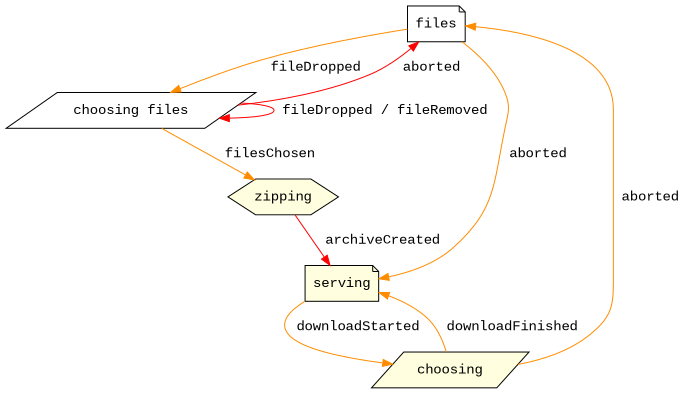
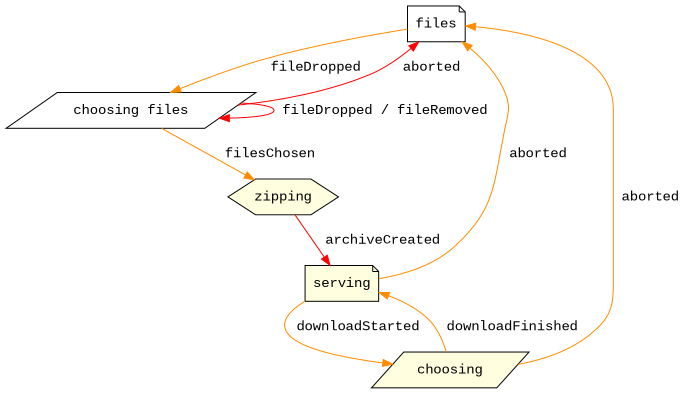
  digraph {
    fontname="Liberation Mono"
    node [fillcolor=lightyellow fontname="Liberation Mono" shape=note style=filled]
    edge [color=darkorange fontname="Liberation Mono"]
    n1 [fillcolor=white label=files]
    "choosing files" [fillcolor=white shape=parallelogram]
    zipping [shape=hexagon]
    serving
    n5 [label=choosing shape=parallelogram]
    n1 -> "choosing files" [label=" fileDropped "]
    "choosing files" -> n1 [color=red label=" aborted "]
    "choosing files" -> "choosing files" [color=red label=" fileDropped / fileRemoved "]
    "choosing files" -> zipping [label=" filesChosen "]
    zipping -> serving [color=red label=" archiveCreated "]
-   n1 -> serving [label=" aborted "]
+   serving -> n1 [label=" aborted "]
    serving -> n5 [label=" downloadStarted "]
    n5 -> n1 [label=" aborted "]
    n5 -> serving [label=" downloadFinished "]
  }
